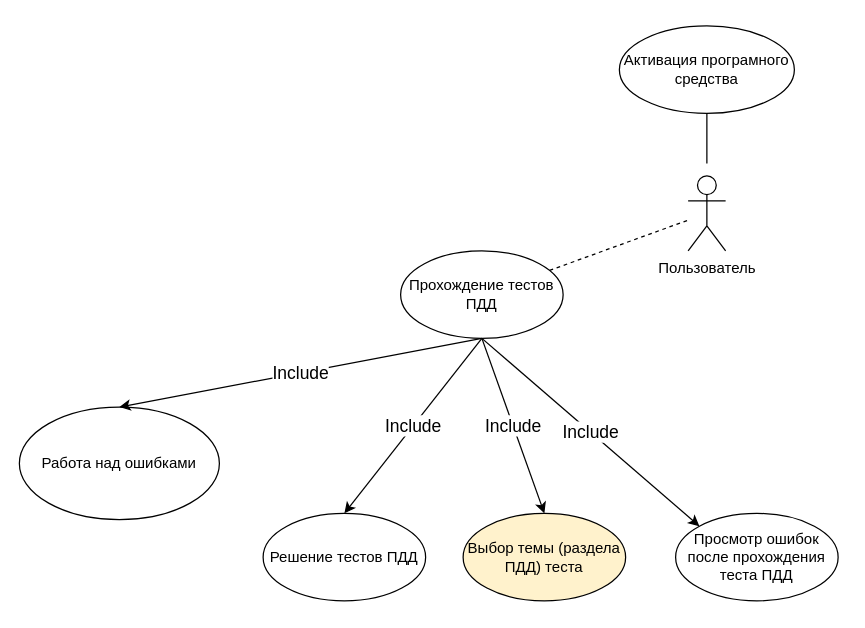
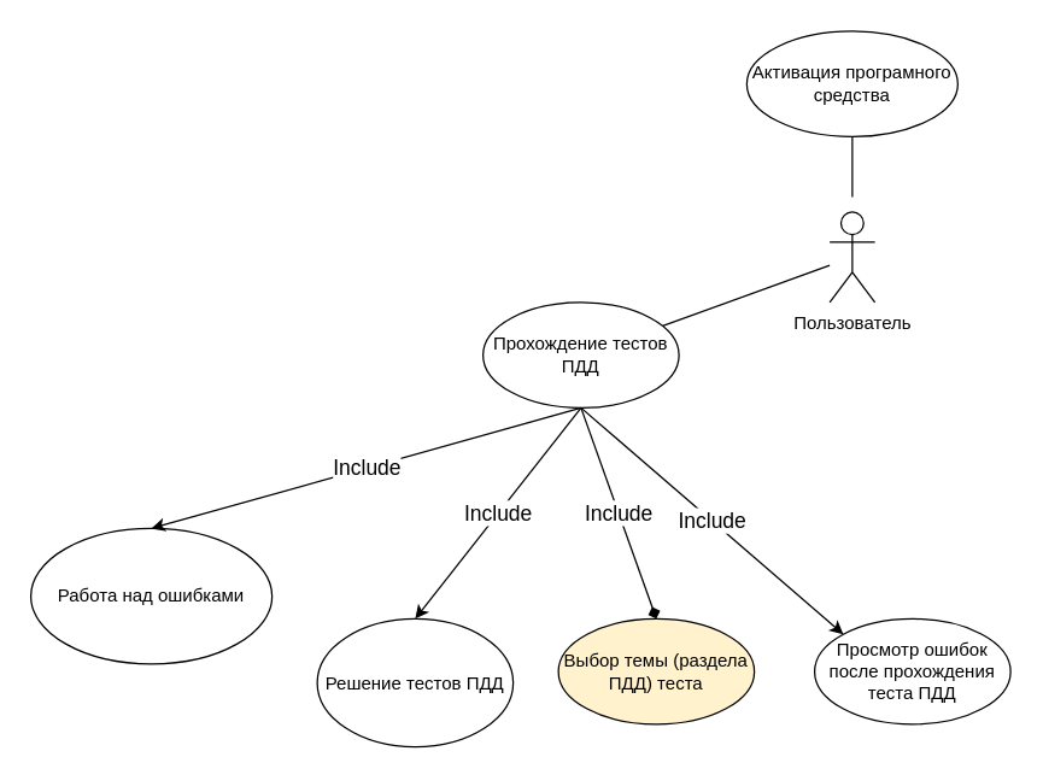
  <mxCell id="0" />
  <mxCell id="1" parent="0" />
  <mxCell id="2" value="Пользователь" style="shape=umlActor;verticalLabelPosition=bottom;verticalAlign=top;html=1;outlineConnect=0;" parent="1" vertex="1"><mxGeometry x="550" y="140" width="30" height="60" as="geometry" /></mxCell>
- <mxCell id="3" value="" style="rounded=0;orthogonalLoop=1;jettySize=auto;html=1;endArrow=none;endFill=0;dashed=1;" parent="1" source="4" target="2" edge="1"><mxGeometry relative="1" as="geometry" /></mxCell>
+ <mxCell id="3" value="" style="rounded=0;orthogonalLoop=1;jettySize=auto;html=1;endArrow=none;endFill=0;" parent="1" source="4" target="2" edge="1"><mxGeometry relative="1" as="geometry" /></mxCell>
  <mxCell id="4" value="Прохождение тестов ПДД" style="ellipse;whiteSpace=wrap;html=1;" parent="1" vertex="1"><mxGeometry x="320" y="200" width="130" height="70" as="geometry" /></mxCell>
- <mxCell id="5" value="Решение тестов ПДД" style="ellipse;whiteSpace=wrap;html=1;" parent="1" vertex="1"><mxGeometry x="210" y="410" width="130" height="70" as="geometry" /></mxCell>
+ <mxCell id="5" value="Решение тестов ПДД" style="ellipse;whiteSpace=wrap;html=1;" parent="1" vertex="1"><mxGeometry x="210" y="410" width="130" height="85" as="geometry" /></mxCell>
  <mxCell id="6" value="Выбор темы (раздела ПДД) теста" style="ellipse;whiteSpace=wrap;html=1;fillColor=#fff2cc;" parent="1" vertex="1"><mxGeometry x="370" y="410" width="130" height="70" as="geometry" /></mxCell>
  <mxCell id="7" value="Просмотр ошибок после прохождения теста ПДД" style="ellipse;whiteSpace=wrap;html=1;" parent="1" vertex="1"><mxGeometry x="540" y="410" width="130" height="70" as="geometry" /></mxCell>
  <mxCell id="8" style="edgeStyle=orthogonalEdgeStyle;rounded=0;orthogonalLoop=1;jettySize=auto;html=1;exitX=0.5;exitY=1;exitDx=0;exitDy=0;endArrow=none;endFill=0;" parent="1" source="9" edge="1"><mxGeometry relative="1" as="geometry"><mxPoint x="565" y="130" as="targetPoint" /></mxGeometry></mxCell>
  <mxCell id="9" value="Активация програмного средства" style="ellipse;whiteSpace=wrap;html=1;" parent="1" vertex="1"><mxGeometry x="495" y="20" width="140" height="70" as="geometry" /></mxCell>
- <mxCell id="10" value="Работа над ошибками" style="ellipse;whiteSpace=wrap;html=1;" parent="1" vertex="1"><mxGeometry x="15" y="325" width="160" height="90" as="geometry" /></mxCell>
+ <mxCell id="10" value="Работа над ошибками" style="ellipse;whiteSpace=wrap;html=1;" parent="1" vertex="1"><mxGeometry x="20" y="350" width="160" height="90" as="geometry" /></mxCell>
  <mxCell id="11" value="&lt;font style=&quot;font-size: 14px;&quot;&gt;Include&lt;/font&gt;" style="rounded=0;orthogonalLoop=1;jettySize=auto;html=1;endArrow=classic;endFill=1;exitX=0.5;exitY=1;exitDx=0;exitDy=0;entryX=0.5;entryY=0;entryDx=0;entryDy=0;strokeWidth=1;" parent="1" source="4" target="10" edge="1"><mxGeometry relative="1" as="geometry"><mxPoint x="449" y="226" as="sourcePoint" /><mxPoint x="560" y="185" as="targetPoint" /></mxGeometry></mxCell>
  <mxCell id="12" value="&lt;font style=&quot;font-size: 14px;&quot;&gt;Include&lt;/font&gt;" style="rounded=0;orthogonalLoop=1;jettySize=auto;html=1;endArrow=classic;endFill=1;exitX=0.5;exitY=1;exitDx=0;exitDy=0;entryX=0.5;entryY=0;entryDx=0;entryDy=0;strokeWidth=1;" parent="1" source="4" target="5" edge="1"><mxGeometry relative="1" as="geometry"><mxPoint x="395" y="280" as="sourcePoint" /><mxPoint x="110" y="360" as="targetPoint" /></mxGeometry></mxCell>
- <mxCell id="13" value="&lt;font style=&quot;font-size: 14px;&quot;&gt;Include&lt;/font&gt;" style="rounded=0;orthogonalLoop=1;jettySize=auto;html=1;endArrow=classic;endFill=1;exitX=0.5;exitY=1;exitDx=0;exitDy=0;entryX=0.5;entryY=0;entryDx=0;entryDy=0;strokeWidth=1;" parent="1" source="4" target="6" edge="1"><mxGeometry relative="1" as="geometry"><mxPoint x="395" y="280" as="sourcePoint" /><mxPoint x="285" y="420" as="targetPoint" /></mxGeometry></mxCell>
+ <mxCell id="13" value="&lt;font style=&quot;font-size: 14px;&quot;&gt;Include&lt;/font&gt;" style="rounded=0;orthogonalLoop=1;jettySize=auto;html=1;endArrow=diamond;endFill=1;exitX=0.5;exitY=1;exitDx=0;exitDy=0;entryX=0.5;entryY=0;entryDx=0;entryDy=0;strokeWidth=1;" parent="1" source="4" target="6" edge="1"><mxGeometry relative="1" as="geometry"><mxPoint x="395" y="280" as="sourcePoint" /><mxPoint x="285" y="420" as="targetPoint" /></mxGeometry></mxCell>
  <mxCell id="14" value="&lt;font style=&quot;font-size: 14px;&quot;&gt;Include&lt;/font&gt;" style="rounded=0;orthogonalLoop=1;jettySize=auto;html=1;endArrow=classic;endFill=1;exitX=0.5;exitY=1;exitDx=0;exitDy=0;entryX=0;entryY=0;entryDx=0;entryDy=0;strokeWidth=1;" parent="1" source="4" target="7" edge="1"><mxGeometry relative="1" as="geometry"><mxPoint x="395" y="280" as="sourcePoint" /><mxPoint x="445" y="420" as="targetPoint" /></mxGeometry></mxCell>
